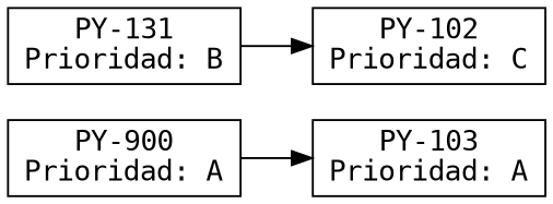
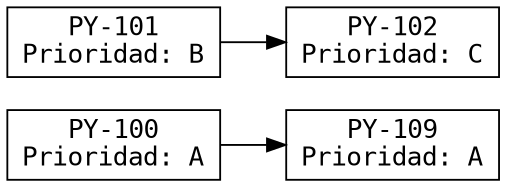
  digraph {
    fontname="DejaVu Sans Mono"
    rankdir=LR
    node [fontname="DejaVu Sans Mono" shape=box]
    edge [fontname="DejaVu Sans Mono"]
-   n1 [label="PY-900\nPrioridad: A"]
-   n2 [label="PY-103\nPrioridad: A"]
-   n3 [label="PY-131\nPrioridad: B"]
+   n1 [label="PY-100\nPrioridad: A"]
+   n2 [label="PY-109\nPrioridad: A"]
+   n3 [label="PY-101\nPrioridad: B"]
    n4 [label="PY-102\nPrioridad: C"]
    n1 -> n2
    n3 -> n4
  }
